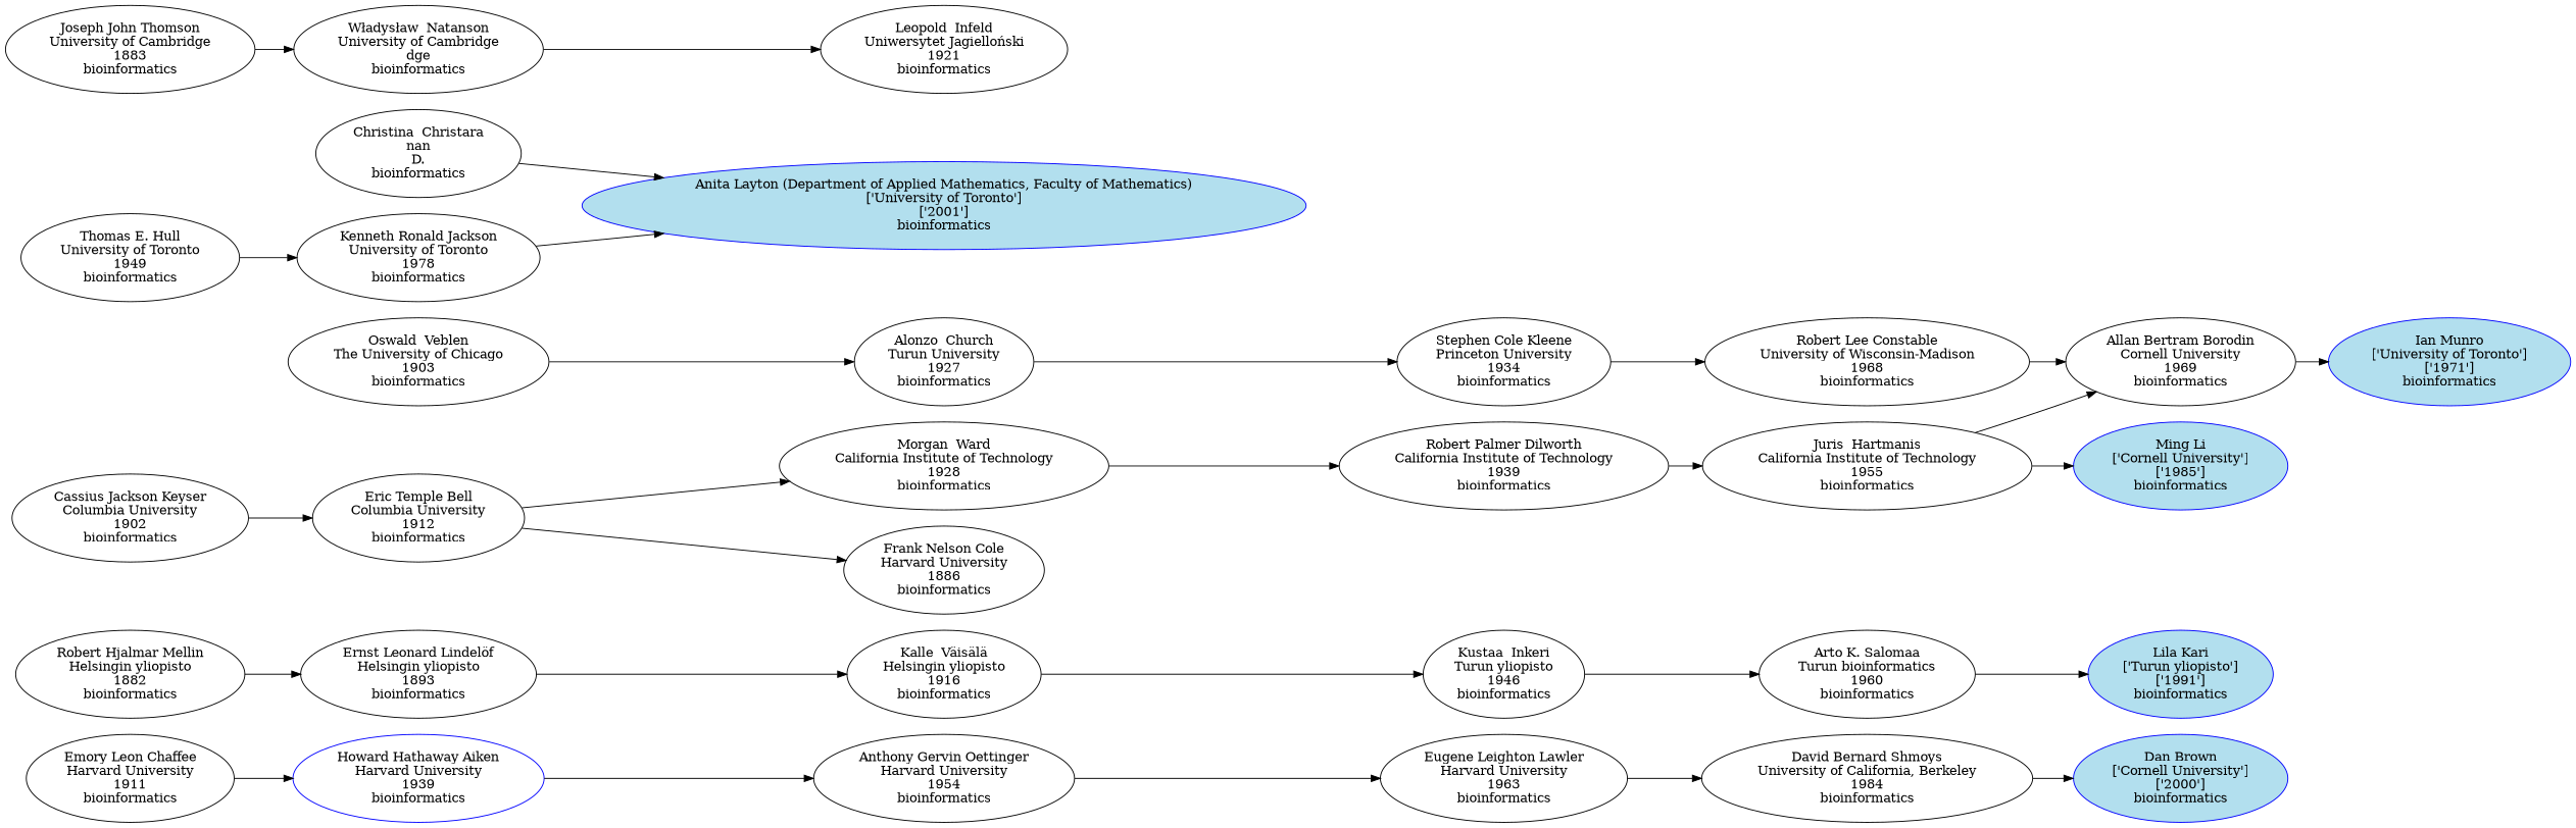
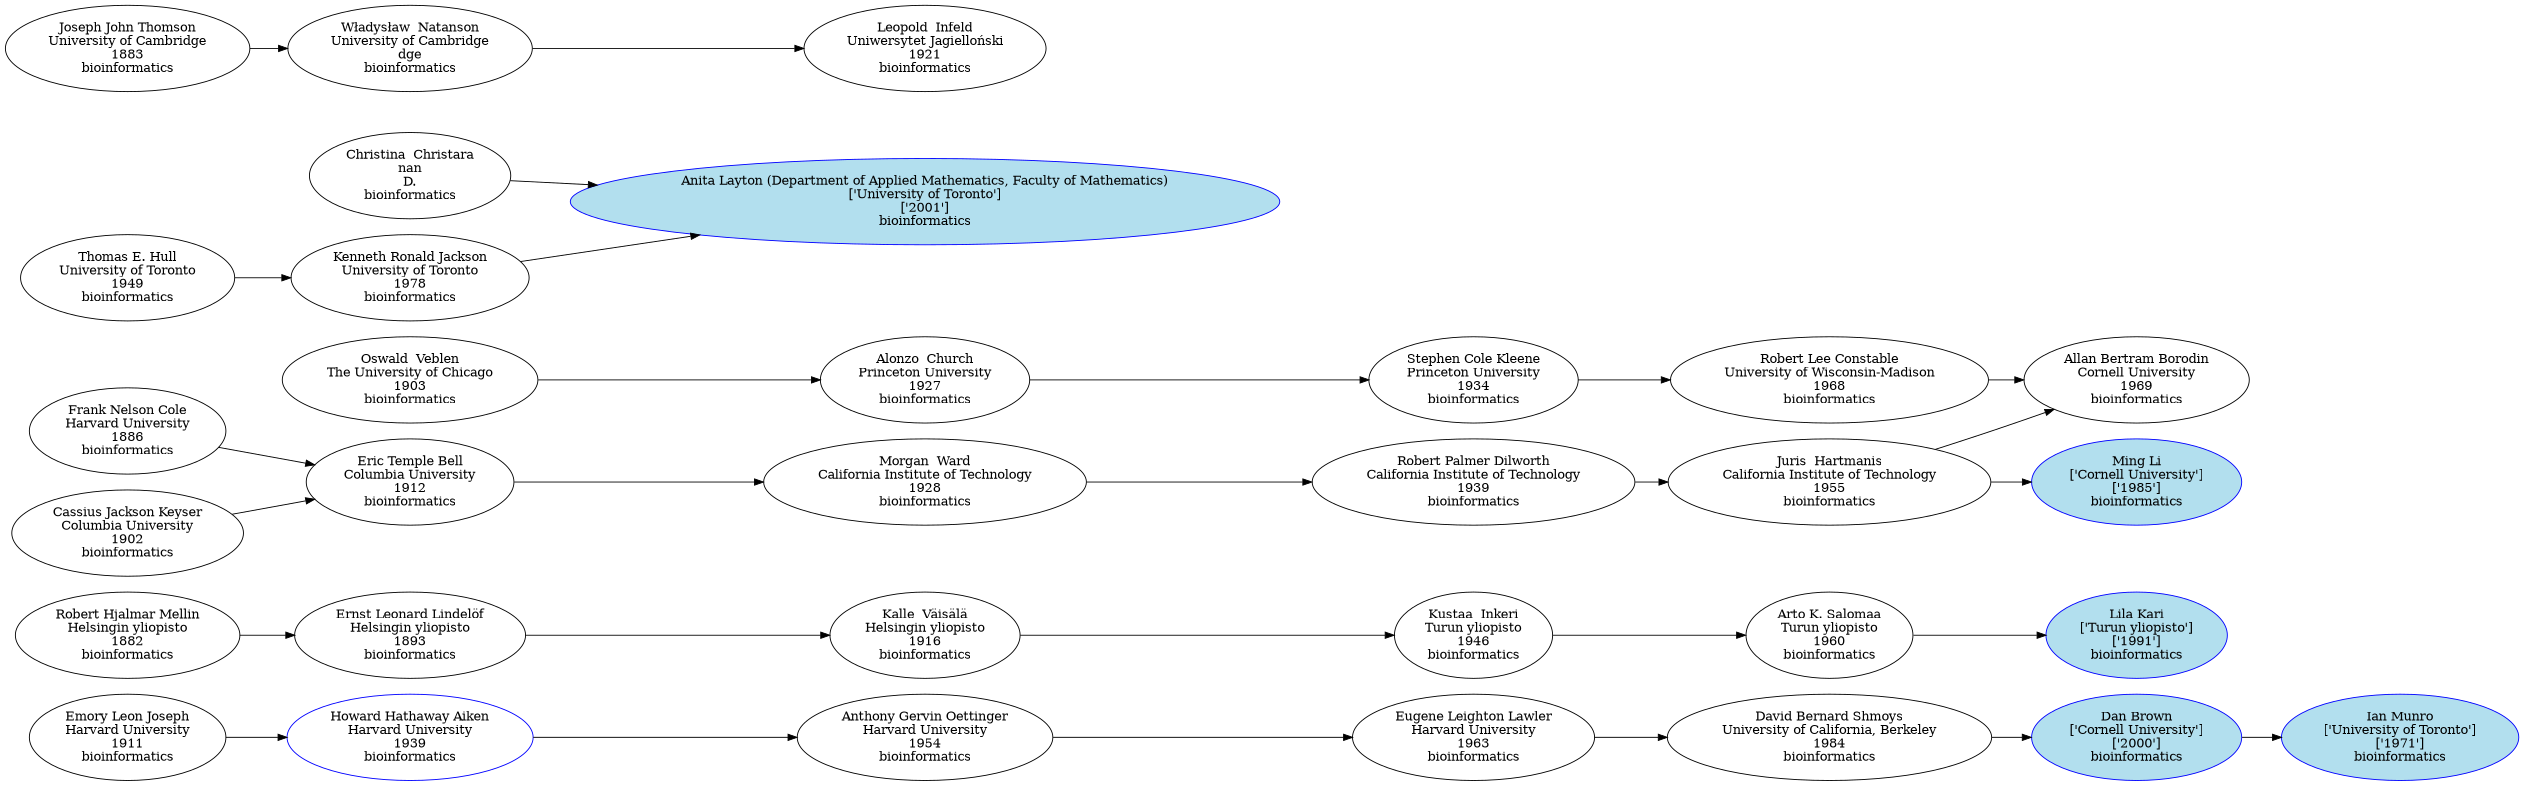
  digraph {
    rankdir=LR
    n1 [color=blue fillcolor=lightblue2 label="​Dan Brown\n['Cornell University']\n['2000']\nbioinformatics" style=filled]
    n2 [color=blue fillcolor=lightblue2 label="Lila Kari\n['Turun yliopisto']\n['1991']\nbioinformatics" style=filled]
    n3 [color=blue fillcolor=lightblue2 label="Ming Li\n['Cornell University']\n['1985']\nbioinformatics" style=filled]
    n4 [color=blue fillcolor=lightblue2 label="Ian Munro\n['University of Toronto']\n['1971']\nbioinformatics" style=filled]
    n5 [color=blue fillcolor=lightblue2 label="Anita Layton (Department of Applied Mathematics, Faculty of Mathematics)\n['University of Toronto']\n['2001']\nbioinformatics" style=filled]
    n6 [label="David Bernard Shmoys\nUniversity of California, Berkeley\n1984\nbioinformatics"]
-   n7 [label="Arto K. Salomaa\nTurun bioinformatics\n1960\nbioinformatics"]
+   n7 [label="Arto K. Salomaa\nTurun yliopisto\n1960\nbioinformatics"]
    n8 [label="Juris  Hartmanis\nCalifornia Institute of Technology\n1955\nbioinformatics"]
    n9 [label="Allan Bertram Borodin\nCornell University\n1969\nbioinformatics"]
    n10 [label="Christina  Christara\nnan\nD.\nbioinformatics"]
    n11 [label="Kenneth Ronald Jackson\nUniversity of Toronto\n1978\nbioinformatics"]
    n12 [label="Eugene Leighton Lawler\nHarvard University\n1963\nbioinformatics"]
    n13 [label="Kustaa  Inkeri\nTurun yliopisto\n1946\nbioinformatics"]
    n14 [label="Robert Palmer Dilworth\nCalifornia Institute of Technology\n1939\nbioinformatics"]
    n15 [label="Robert Lee Constable\nUniversity of Wisconsin-Madison\n1968\nbioinformatics"]
    n16 [label="Thomas E. Hull\nUniversity of Toronto\n1949\nbioinformatics"]
    n17 [label="Anthony Gervin Oettinger\nHarvard University\n1954\nbioinformatics"]
    n18 [label="Kalle  Väisälä\nHelsingin yliopisto\n1916\nbioinformatics"]
    n19 [label="Morgan  Ward\nCalifornia Institute of Technology\n1928\nbioinformatics"]
    n20 [label="Stephen Cole Kleene\nPrinceton University\n1934\nbioinformatics"]
    n21 [label="Leopold  Infeld\nUniwersytet Jagielloński\n1921\nbioinformatics"]
    n22 [color=blue label="Howard Hathaway Aiken\nHarvard University\n1939\nbioinformatics"]
    n23 [label="Ernst Leonard Lindelöf\nHelsingin yliopisto\n1893\nbioinformatics"]
    n24 [label="Eric Temple Bell\nColumbia University\n1912\nbioinformatics"]
-   n25 [label="Alonzo  Church\nTurun University\n1927\nbioinformatics"]
+   n25 [label="Alonzo  Church\nPrinceton University\n1927\nbioinformatics"]
    n26 [label="Władysław  Natanson\nUniversity of Cambridge\ndge\nbioinformatics"]
-   n27 [label="Emory Leon Chaffee\nHarvard University\n1911\nbioinformatics"]
+   n27 [label="Emory Leon Joseph\nHarvard University\n1911\nbioinformatics"]
    n28 [label="Robert Hjalmar Mellin\nHelsingin yliopisto\n1882\nbioinformatics"]
    n29 [label="Frank Nelson Cole\nHarvard University\n1886\nbioinformatics"]
    n30 [label="Cassius Jackson Keyser\nColumbia University\n1902\nbioinformatics"]
    n31 [label="Oswald  Veblen\nThe University of Chicago\n1903\nbioinformatics"]
    n32 [label="Joseph John Thomson\nUniversity of Cambridge\n1883\nbioinformatics"]
    n6 -> n1
    n7 -> n2
    n8 -> n3
    n8 -> n9
-   n9 -> n4
+   n1 -> n4
    n10 -> n5
    n11 -> n5
    n12 -> n6
    n13 -> n7
    n14 -> n8
    n15 -> n9
    n16 -> n11
    n17 -> n12
    n18 -> n13
    n19 -> n14
    n20 -> n15
    n22 -> n17
    n23 -> n18
    n24 -> n19
    n25 -> n20
    n26 -> n21
    n27 -> n22
    n28 -> n23
-   n24 -> n29
+   n29 -> n24
    n30 -> n24
    n31 -> n25
    n32 -> n26
  }
